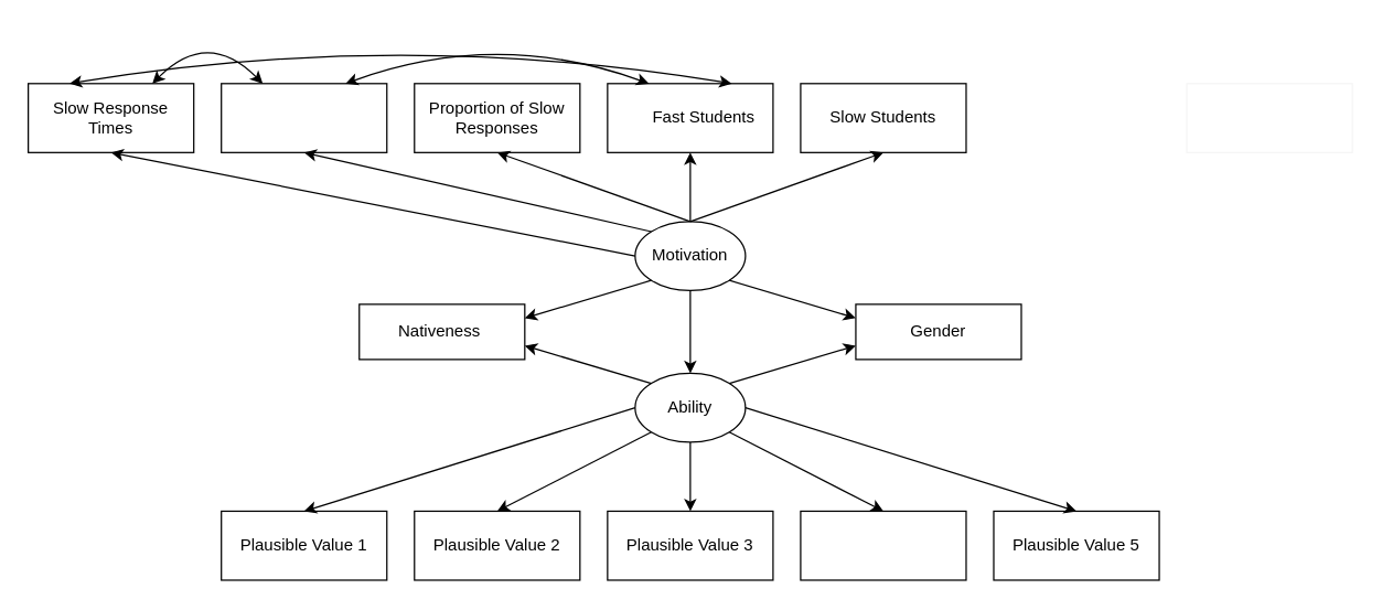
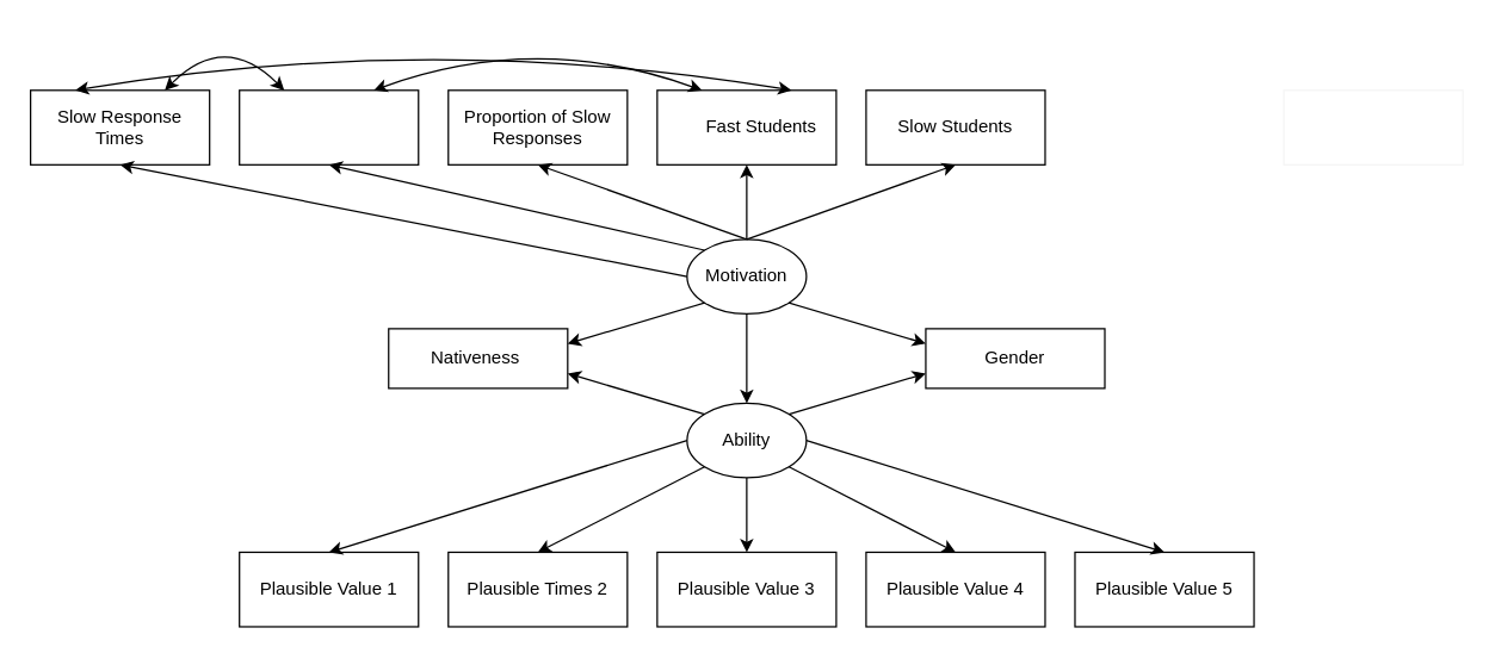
  <mxCell id="0" />
  <mxCell id="1" parent="0" />
  <mxCell id="2" value="" style="ellipse;whiteSpace=wrap;html=1;movable=1;resizable=1;rotatable=1;deletable=1;editable=1;locked=0;connectable=1;" parent="1" vertex="1"><mxGeometry x="460" y="160" width="80" height="50" as="geometry" /></mxCell>
  <mxCell id="3" value="Motivation" style="text;strokeColor=none;align=center;fillColor=none;html=1;verticalAlign=middle;whiteSpace=wrap;rounded=0;movable=1;resizable=1;rotatable=1;deletable=1;editable=1;locked=0;connectable=1;" parent="1" vertex="1"><mxGeometry x="470" y="170" width="60" height="30" as="geometry" /></mxCell>
  <mxCell id="4" value="" style="ellipse;whiteSpace=wrap;html=1;" parent="1" vertex="1"><mxGeometry x="460" y="270" width="80" height="50" as="geometry" /></mxCell>
  <mxCell id="5" value="Ability" style="text;strokeColor=none;align=center;fillColor=none;html=1;verticalAlign=middle;whiteSpace=wrap;rounded=0;" parent="1" vertex="1"><mxGeometry x="470" y="280" width="60" height="30" as="geometry" /></mxCell>
  <mxCell id="6" value="" style="rounded=0;whiteSpace=wrap;html=1;" parent="1" vertex="1"><mxGeometry x="260" y="220" width="120" height="40" as="geometry" /></mxCell>
  <mxCell id="7" value="Nativeness&amp;nbsp;" style="text;strokeColor=none;align=center;fillColor=none;html=1;verticalAlign=middle;whiteSpace=wrap;rounded=0;" parent="1" vertex="1"><mxGeometry x="290" y="225" width="60" height="30" as="geometry" /></mxCell>
  <mxCell id="8" value="" style="rounded=0;whiteSpace=wrap;html=1;" parent="1" vertex="1"><mxGeometry x="620" y="220" width="120" height="40" as="geometry" /></mxCell>
  <mxCell id="9" value="Gender" style="text;strokeColor=none;align=center;fillColor=none;html=1;verticalAlign=middle;whiteSpace=wrap;rounded=0;" parent="1" vertex="1"><mxGeometry x="650" y="225" width="60" height="30" as="geometry" /></mxCell>
  <mxCell id="10" value="" style="rounded=0;whiteSpace=wrap;html=1;" parent="1" vertex="1"><mxGeometry x="300" y="60" width="120" height="50" as="geometry" /></mxCell>
  <mxCell id="11" value="" style="rounded=0;whiteSpace=wrap;html=1;" parent="1" vertex="1"><mxGeometry x="440" y="60" width="120" height="50" as="geometry" /></mxCell>
  <mxCell id="12" value="" style="rounded=0;whiteSpace=wrap;html=1;" parent="1" vertex="1"><mxGeometry x="160" y="60" width="120" height="50" as="geometry" /></mxCell>
  <mxCell id="13" value="" style="rounded=0;whiteSpace=wrap;html=1;" parent="1" vertex="1"><mxGeometry x="20" y="60" width="120" height="50" as="geometry" /></mxCell>
  <mxCell id="14" value="Slow Response Times" style="text;strokeColor=none;align=center;fillColor=none;html=1;verticalAlign=middle;whiteSpace=wrap;rounded=0;" parent="1" vertex="1"><mxGeometry x="30" y="70" width="100" height="30" as="geometry" /></mxCell>
  <mxCell id="15" value="Proportion of Slow Responses" style="text;strokeColor=none;align=center;fillColor=none;html=1;verticalAlign=middle;whiteSpace=wrap;rounded=0;" parent="1" vertex="1"><mxGeometry x="305" y="70" width="110" height="30" as="geometry" /></mxCell>
  <mxCell id="16" value="Fast Students" style="text;strokeColor=none;align=center;fillColor=none;html=1;verticalAlign=middle;whiteSpace=wrap;rounded=0;" parent="1" vertex="1"><mxGeometry x="465" y="70" width="90" height="30" as="geometry" /></mxCell>
  <mxCell id="17" value="" style="rounded=0;whiteSpace=wrap;html=1;" parent="1" vertex="1"><mxGeometry x="580" y="60" width="120" height="50" as="geometry" /></mxCell>
  <mxCell id="18" value="Slow Students" style="text;strokeColor=none;align=center;fillColor=none;html=1;verticalAlign=middle;whiteSpace=wrap;rounded=0;" parent="1" vertex="1"><mxGeometry x="595" y="70" width="90" height="30" as="geometry" /></mxCell>
  <mxCell id="19" value="" style="endArrow=classic;html=1;rounded=0;exitX=0;exitY=0.5;exitDx=0;exitDy=0;entryX=0.5;entryY=1;entryDx=0;entryDy=0;" parent="1" source="2" target="13" edge="1"><mxGeometry width="50" height="50" relative="1" as="geometry"><mxPoint x="490" y="130" as="sourcePoint" /><mxPoint x="440" y="180" as="targetPoint" /></mxGeometry></mxCell>
  <mxCell id="20" value="" style="endArrow=classic;html=1;rounded=0;exitX=0;exitY=0;exitDx=0;exitDy=0;entryX=0.5;entryY=1;entryDx=0;entryDy=0;" parent="1" source="2" target="12" edge="1"><mxGeometry width="50" height="50" relative="1" as="geometry"><mxPoint x="490" y="130" as="sourcePoint" /><mxPoint x="440" y="180" as="targetPoint" /></mxGeometry></mxCell>
  <mxCell id="21" value="" style="endArrow=classic;html=1;rounded=0;exitX=0.5;exitY=0;exitDx=0;exitDy=0;entryX=0.5;entryY=1;entryDx=0;entryDy=0;" parent="1" source="2" target="10" edge="1"><mxGeometry width="50" height="50" relative="1" as="geometry"><mxPoint x="480" y="160" as="sourcePoint" /><mxPoint x="440" y="180" as="targetPoint" /></mxGeometry></mxCell>
  <mxCell id="22" value="" style="endArrow=classic;html=1;rounded=0;exitX=0.5;exitY=0;exitDx=0;exitDy=0;entryX=0.5;entryY=1;entryDx=0;entryDy=0;" parent="1" source="2" target="17" edge="1"><mxGeometry width="50" height="50" relative="1" as="geometry"><mxPoint x="540" y="185" as="sourcePoint" /><mxPoint x="630" y="180" as="targetPoint" /></mxGeometry></mxCell>
  <mxCell id="23" value="" style="endArrow=classic;html=1;rounded=0;exitX=0.5;exitY=1;exitDx=0;exitDy=0;" parent="1" source="2" edge="1"><mxGeometry width="50" height="50" relative="1" as="geometry"><mxPoint x="510" y="290" as="sourcePoint" /><mxPoint x="500" y="270" as="targetPoint" /></mxGeometry></mxCell>
  <mxCell id="24" value="" style="endArrow=classic;html=1;rounded=0;exitX=0;exitY=1;exitDx=0;exitDy=0;entryX=1;entryY=0.25;entryDx=0;entryDy=0;" parent="1" source="2" target="6" edge="1"><mxGeometry width="50" height="50" relative="1" as="geometry"><mxPoint x="500" y="190" as="sourcePoint" /><mxPoint x="450" y="240" as="targetPoint" /></mxGeometry></mxCell>
  <mxCell id="25" value="" style="endArrow=classic;html=1;rounded=0;exitX=0;exitY=0;exitDx=0;exitDy=0;entryX=1;entryY=0.75;entryDx=0;entryDy=0;" parent="1" source="4" target="6" edge="1"><mxGeometry width="50" height="50" relative="1" as="geometry"><mxPoint x="500" y="190" as="sourcePoint" /><mxPoint x="450" y="240" as="targetPoint" /></mxGeometry></mxCell>
  <mxCell id="26" value="" style="endArrow=classic;html=1;rounded=0;exitX=1;exitY=1;exitDx=0;exitDy=0;entryX=0;entryY=0.25;entryDx=0;entryDy=0;" parent="1" source="2" target="8" edge="1"><mxGeometry width="50" height="50" relative="1" as="geometry"><mxPoint x="500" y="190" as="sourcePoint" /><mxPoint x="450" y="240" as="targetPoint" /></mxGeometry></mxCell>
  <mxCell id="27" value="" style="endArrow=classic;html=1;rounded=0;exitX=1;exitY=0;exitDx=0;exitDy=0;entryX=0;entryY=0.75;entryDx=0;entryDy=0;" parent="1" source="4" target="8" edge="1"><mxGeometry width="50" height="50" relative="1" as="geometry"><mxPoint x="500" y="190" as="sourcePoint" /><mxPoint x="450" y="240" as="targetPoint" /></mxGeometry></mxCell>
  <mxCell id="28" value="" style="rounded=0;whiteSpace=wrap;html=1;" parent="1" vertex="1"><mxGeometry x="440" y="370" width="120" height="50" as="geometry" /></mxCell>
  <mxCell id="29" value="" style="rounded=0;whiteSpace=wrap;html=1;" parent="1" vertex="1"><mxGeometry x="580" y="370" width="120" height="50" as="geometry" /></mxCell>
  <mxCell id="30" value="" style="rounded=0;whiteSpace=wrap;html=1;" parent="1" vertex="1"><mxGeometry x="720" y="370" width="120" height="50" as="geometry" /></mxCell>
  <mxCell id="31" value="" style="rounded=0;whiteSpace=wrap;html=1;" parent="1" vertex="1"><mxGeometry x="300" y="370" width="120" height="50" as="geometry" /></mxCell>
  <mxCell id="32" value="" style="rounded=0;whiteSpace=wrap;html=1;" parent="1" vertex="1"><mxGeometry x="160" y="370" width="120" height="50" as="geometry" /></mxCell>
  <mxCell id="33" value="Plausible Value 1" style="text;strokeColor=none;align=center;fillColor=none;html=1;verticalAlign=middle;whiteSpace=wrap;rounded=0;" parent="1" vertex="1"><mxGeometry x="160" y="380" width="120" height="30" as="geometry" /></mxCell>
- <mxCell id="34" value="Plausible Value 2" style="text;strokeColor=none;align=center;fillColor=none;html=1;verticalAlign=middle;whiteSpace=wrap;rounded=0;" parent="1" vertex="1"><mxGeometry x="300" y="380" width="120" height="30" as="geometry" /></mxCell>
+ <mxCell id="34" value="Plausible Times 2" style="text;strokeColor=none;align=center;fillColor=none;html=1;verticalAlign=middle;whiteSpace=wrap;rounded=0;" parent="1" vertex="1"><mxGeometry x="300" y="380" width="120" height="30" as="geometry" /></mxCell>
  <mxCell id="35" value="Plausible Value 3" style="text;strokeColor=none;align=center;fillColor=none;html=1;verticalAlign=middle;whiteSpace=wrap;rounded=0;" parent="1" vertex="1"><mxGeometry x="440" y="380" width="120" height="30" as="geometry" /></mxCell>
+ <mxCell id="36" value="Plausible Value 4" style="text;strokeColor=none;align=center;fillColor=none;html=1;verticalAlign=middle;whiteSpace=wrap;rounded=0;" parent="1" vertex="1"><mxGeometry x="580" y="380" width="120" height="30" as="geometry" /></mxCell>
  <mxCell id="37" value="Plausible Value 5" style="text;strokeColor=none;align=center;fillColor=none;html=1;verticalAlign=middle;whiteSpace=wrap;rounded=0;" parent="1" vertex="1"><mxGeometry x="720" y="380" width="120" height="30" as="geometry" /></mxCell>
  <mxCell id="38" value="" style="endArrow=classic;html=1;rounded=0;exitX=0;exitY=0.5;exitDx=0;exitDy=0;entryX=0.5;entryY=0;entryDx=0;entryDy=0;" parent="1" source="4" target="32" edge="1"><mxGeometry width="50" height="50" relative="1" as="geometry"><mxPoint x="530" y="240" as="sourcePoint" /><mxPoint x="480" y="290" as="targetPoint" /></mxGeometry></mxCell>
  <mxCell id="39" value="" style="endArrow=classic;html=1;rounded=0;exitX=0;exitY=1;exitDx=0;exitDy=0;entryX=0.5;entryY=0;entryDx=0;entryDy=0;" parent="1" source="4" target="31" edge="1"><mxGeometry width="50" height="50" relative="1" as="geometry"><mxPoint x="530" y="240" as="sourcePoint" /><mxPoint x="480" y="290" as="targetPoint" /></mxGeometry></mxCell>
  <mxCell id="40" value="" style="endArrow=classic;html=1;rounded=0;exitX=0.5;exitY=1;exitDx=0;exitDy=0;entryX=0.5;entryY=0;entryDx=0;entryDy=0;" parent="1" source="4" target="28" edge="1"><mxGeometry width="50" height="50" relative="1" as="geometry"><mxPoint x="530" y="240" as="sourcePoint" /><mxPoint x="480" y="290" as="targetPoint" /></mxGeometry></mxCell>
  <mxCell id="41" value="" style="endArrow=classic;html=1;rounded=0;exitX=1;exitY=1;exitDx=0;exitDy=0;entryX=0.5;entryY=0;entryDx=0;entryDy=0;" parent="1" source="4" target="29" edge="1"><mxGeometry width="50" height="50" relative="1" as="geometry"><mxPoint x="530" y="240" as="sourcePoint" /><mxPoint x="480" y="290" as="targetPoint" /></mxGeometry></mxCell>
  <mxCell id="42" value="" style="endArrow=classic;html=1;rounded=0;exitX=1;exitY=0.5;exitDx=0;exitDy=0;entryX=0.5;entryY=0;entryDx=0;entryDy=0;" parent="1" source="4" target="30" edge="1"><mxGeometry width="50" height="50" relative="1" as="geometry"><mxPoint x="530" y="240" as="sourcePoint" /><mxPoint x="480" y="290" as="targetPoint" /></mxGeometry></mxCell>
  <mxCell id="43" value="" style="endArrow=classic;startArrow=classic;html=1;rounded=0;exitX=0.25;exitY=0;exitDx=0;exitDy=0;entryX=0.75;entryY=0;entryDx=0;entryDy=0;curved=1;" parent="1" source="13" target="11" edge="1"><mxGeometry width="50" height="50" relative="1" as="geometry"><mxPoint x="390" y="240" as="sourcePoint" /><mxPoint x="440" y="190" as="targetPoint" /><Array as="points"><mxPoint x="290" y="20" /></Array></mxGeometry></mxCell>
  <mxCell id="44" value="" style="endArrow=classic;startArrow=classic;html=1;rounded=0;strokeColor=default;align=center;verticalAlign=middle;fontFamily=Helvetica;fontSize=11;fontColor=default;labelBackgroundColor=default;curved=1;exitX=0.75;exitY=0;exitDx=0;exitDy=0;entryX=0.25;entryY=0;entryDx=0;entryDy=0;" parent="1" source="13" target="12" edge="1"><mxGeometry width="50" height="50" relative="1" as="geometry"><mxPoint x="90" y="190" as="sourcePoint" /><mxPoint x="140" y="140" as="targetPoint" /><Array as="points"><mxPoint x="150" y="20" /></Array></mxGeometry></mxCell>
  <mxCell id="45" value="" style="endArrow=classic;startArrow=classic;html=1;rounded=0;strokeColor=default;align=center;verticalAlign=middle;fontFamily=Helvetica;fontSize=11;fontColor=default;labelBackgroundColor=default;curved=1;entryX=0.75;entryY=0;entryDx=0;entryDy=0;exitX=0.25;exitY=0;exitDx=0;exitDy=0;" parent="1" source="11" target="12" edge="1"><mxGeometry width="50" height="50" relative="1" as="geometry"><mxPoint x="200" y="190" as="sourcePoint" /><mxPoint x="250" y="140" as="targetPoint" /><Array as="points"><mxPoint x="360" y="20" /></Array></mxGeometry></mxCell>
  <mxCell id="46" value="" style="rounded=0;whiteSpace=wrap;html=1;strokeColor=#F5F5F5;" parent="1" vertex="1"><mxGeometry x="860" y="60" width="120" height="50" as="geometry" /></mxCell>
  <mxCell id="47" value="" style="endArrow=classic;html=1;rounded=0;exitX=0.5;exitY=0;exitDx=0;exitDy=0;entryX=0.5;entryY=1;entryDx=0;entryDy=0;" parent="1" source="2" target="11" edge="1"><mxGeometry width="50" height="50" relative="1" as="geometry"><mxPoint x="480" y="170" as="sourcePoint" /><mxPoint x="530" y="120" as="targetPoint" /></mxGeometry></mxCell>
